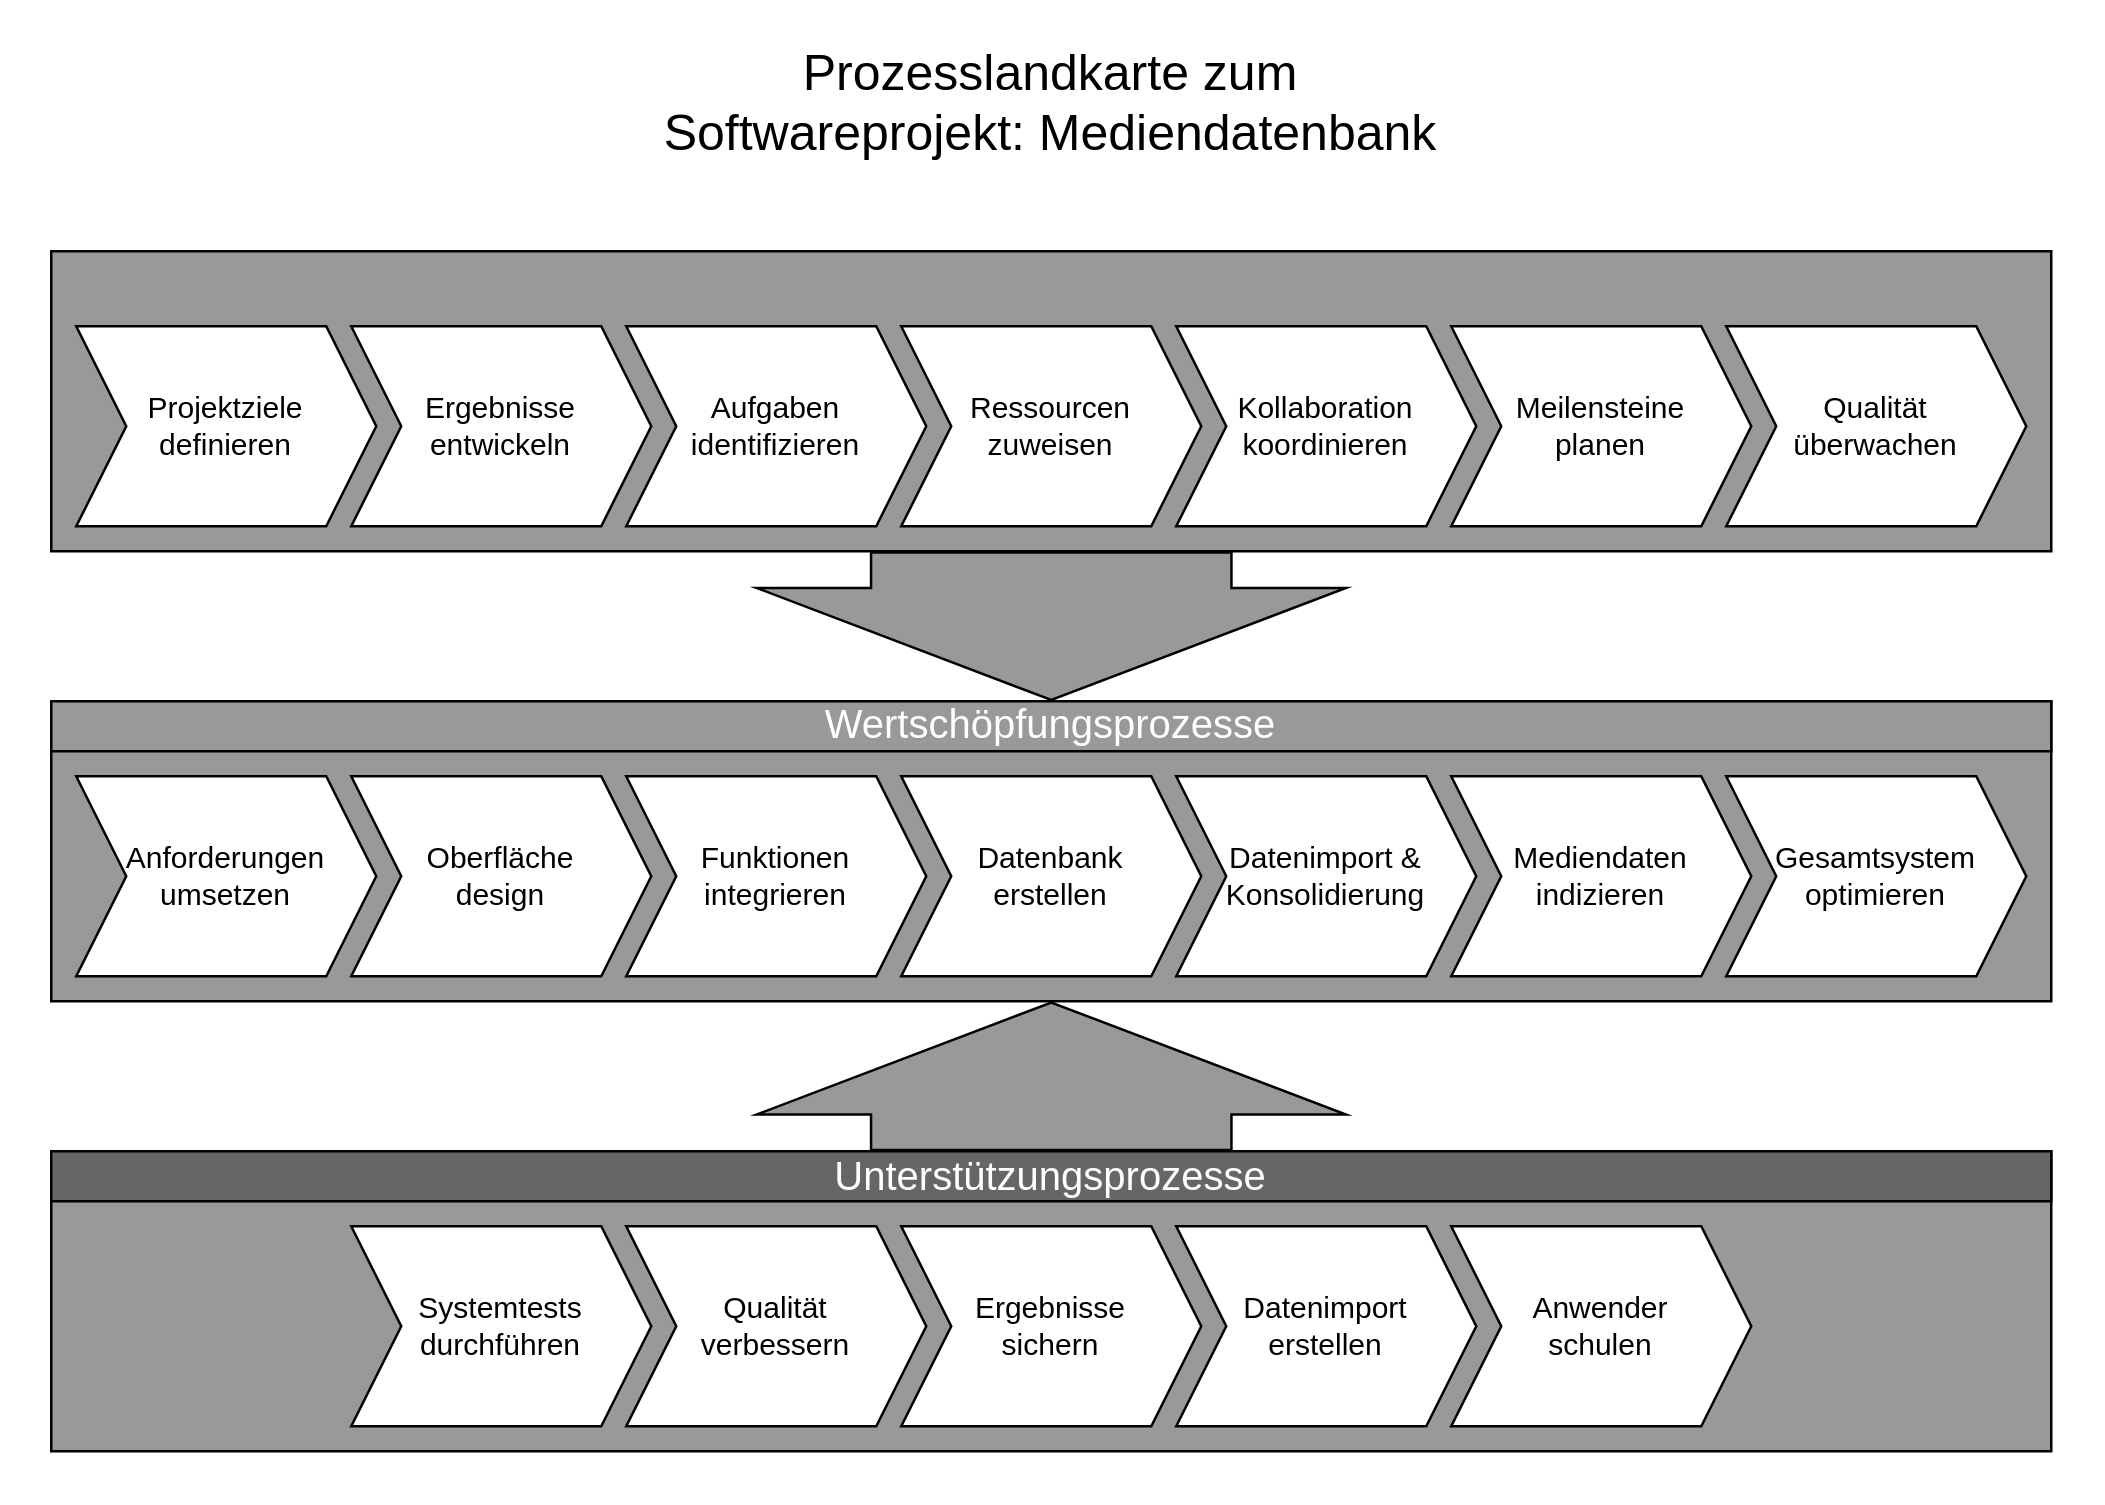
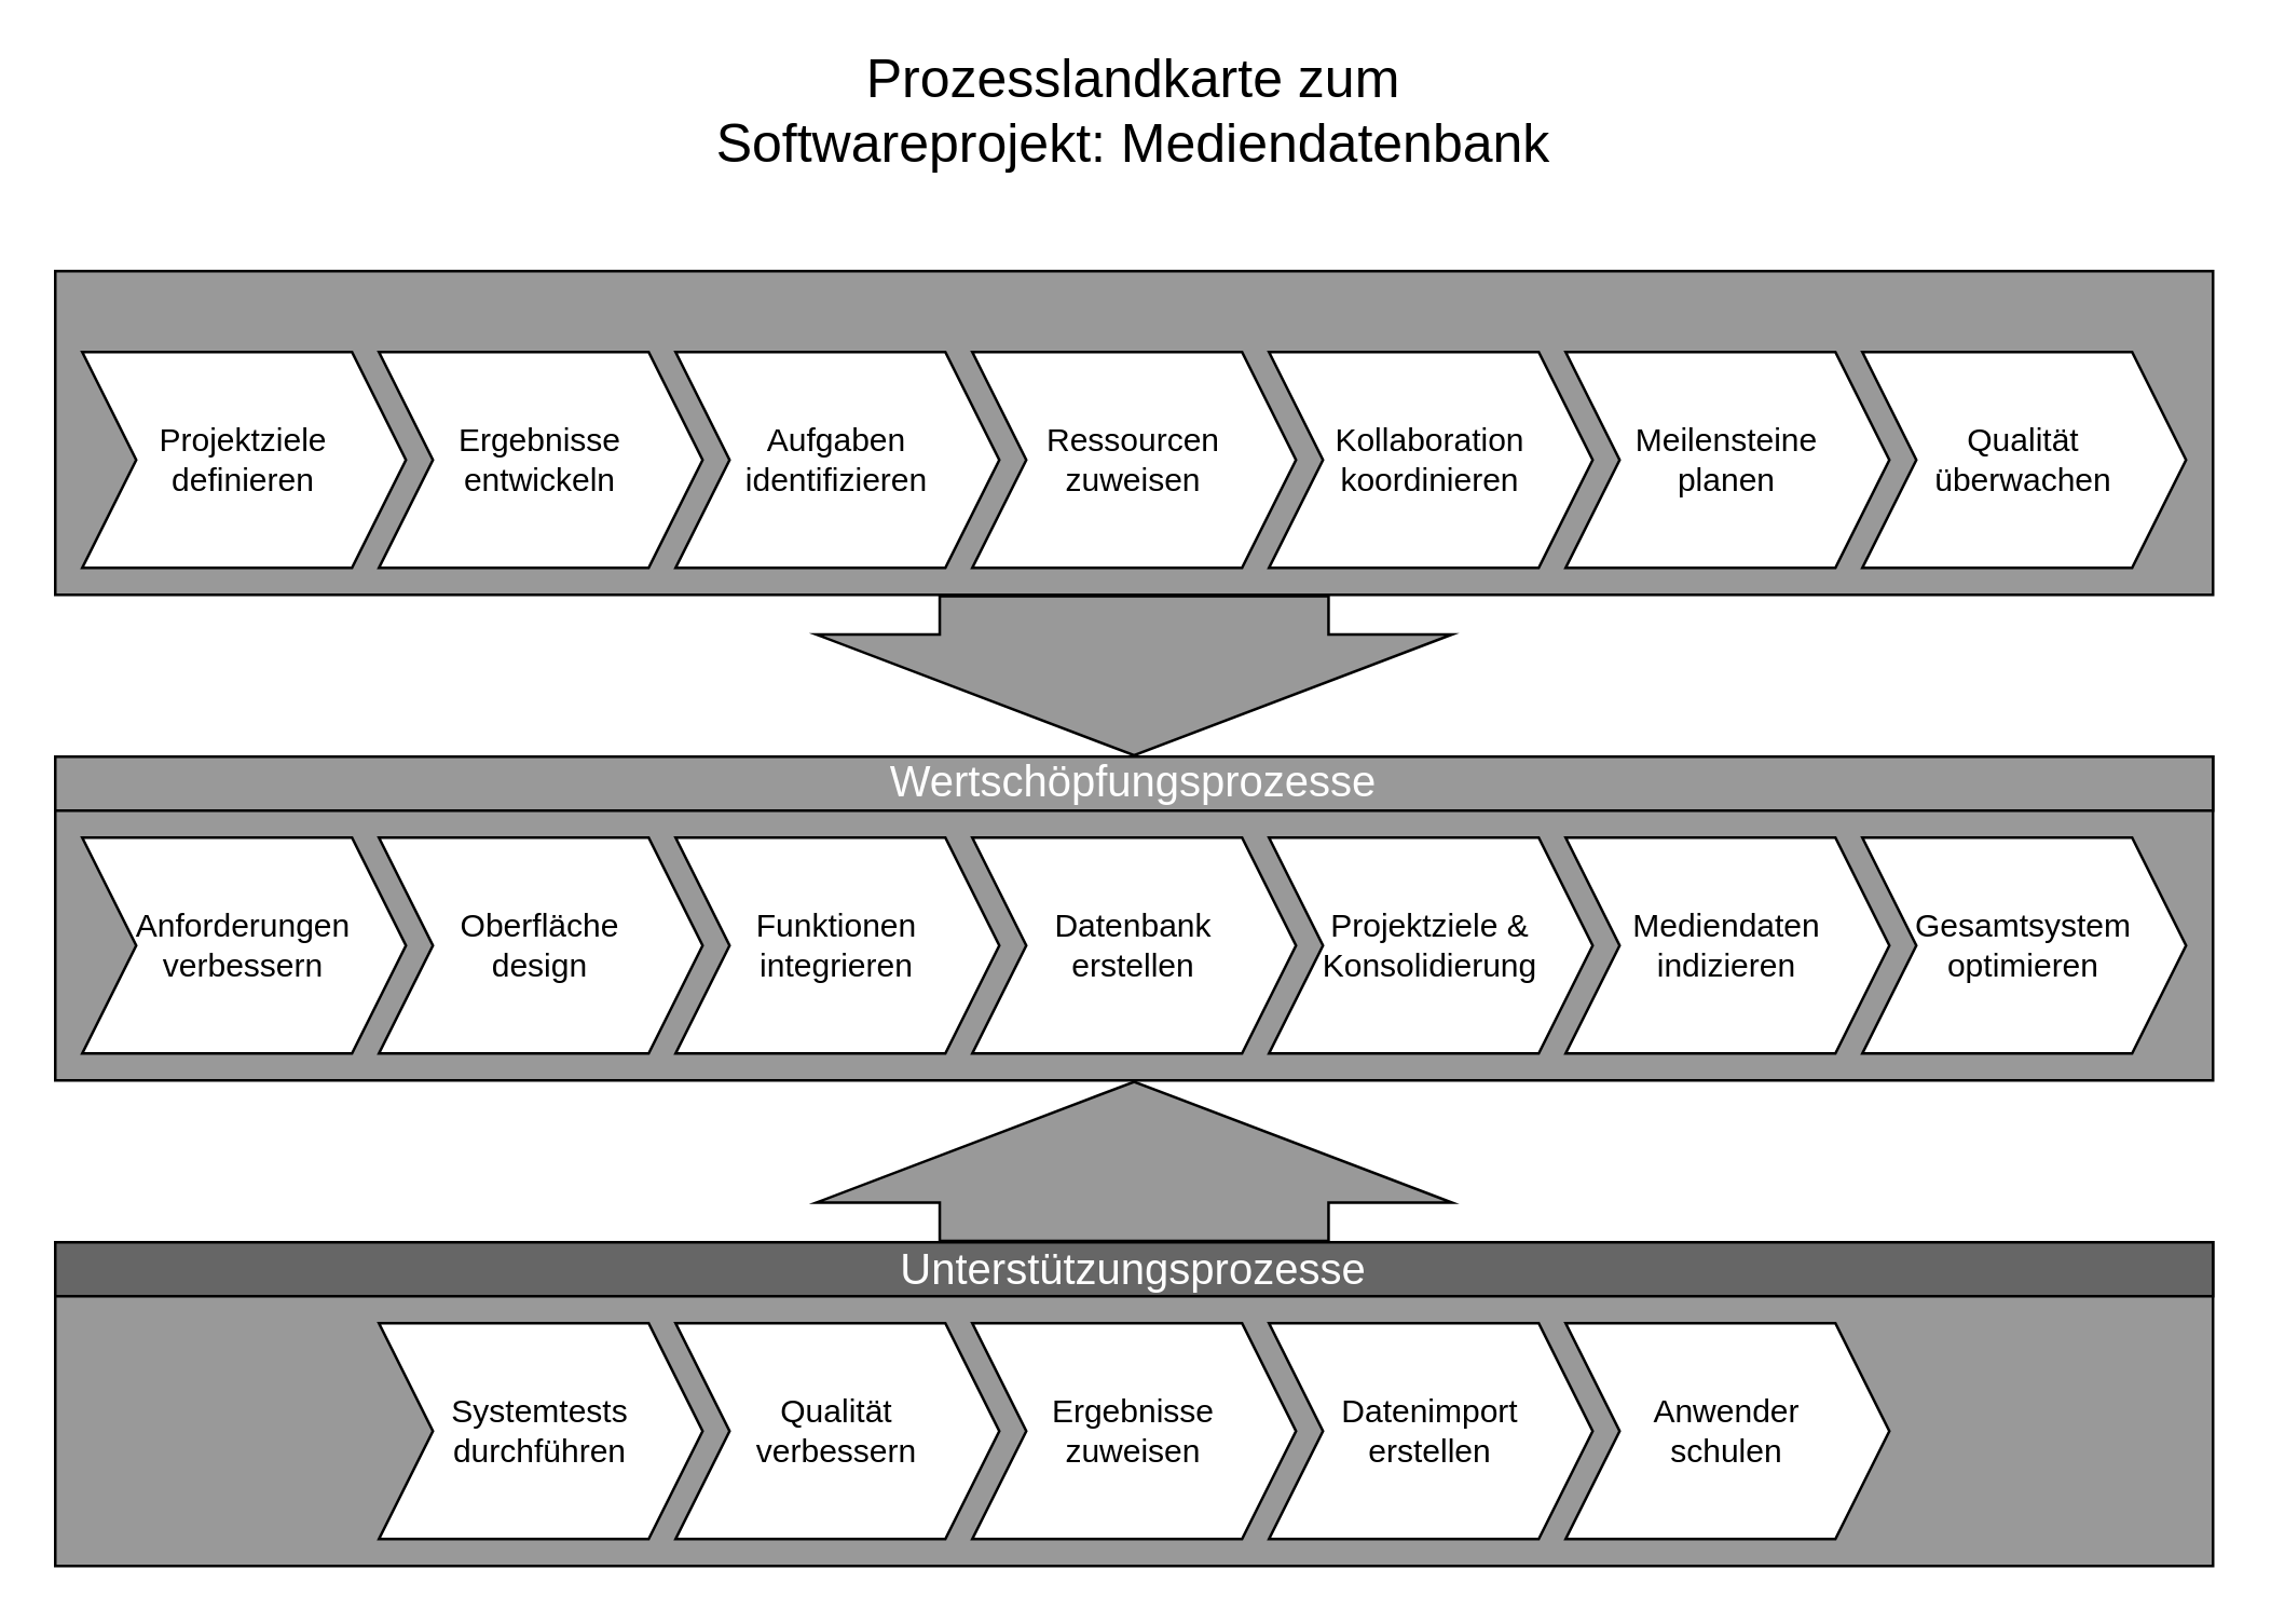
  <mxCell id="0" />
  <mxCell id="1" parent="0" />
  <mxCell id="2" value="" style="rounded=0;whiteSpace=wrap;html=1;fillColor=#999999;" vertex="1" parent="1"><mxGeometry y="100" width="800" height="120" as="geometry" x="20" /></mxCell>
  <mxCell id="3" value="" style="rounded=0;whiteSpace=wrap;html=1;fillColor=#999999;" vertex="1" parent="1"><mxGeometry y="280" width="800" height="120" as="geometry" x="20" /></mxCell>
  <mxCell id="4" value="" style="rounded=0;whiteSpace=wrap;html=1;fillColor=#999999;" vertex="1" parent="1"><mxGeometry y="460" width="800" height="120" as="geometry" x="20" /></mxCell>
  <mxCell id="5" value="" style="shape=flexArrow;endArrow=classic;html=5;rounded=0;entryX=0.074;entryY=0;entryDx=0;entryDy=0;entryPerimeter=0;endWidth=90.595;endSize=14.608;width=144.167;fillColor=#999999;" edge="1" parent="1"><mxGeometry width="50" height="50" relative="1" as="geometry"><mxPoint x="420" y="220" as="sourcePoint" /><mxPoint x="420" y="280" as="targetPoint" /></mxGeometry></mxCell>
  <mxCell id="6" value="" style="shape=flexArrow;endArrow=classic;html=5;rounded=0;entryX=0.074;entryY=0;entryDx=0;entryDy=0;entryPerimeter=0;endWidth=90.595;endSize=14.608;width=144.167;fillColor=#999999;" edge="1" parent="1"><mxGeometry width="50" height="50" relative="1" as="geometry"><mxPoint x="420" y="460" as="sourcePoint" /><mxPoint x="420" y="400" as="targetPoint" /></mxGeometry></mxCell>
  <mxCell id="7" value="&lt;p class=&quot;MsoNormal&quot;&gt;&lt;span style=&quot;font-size:12.0pt;line-height:115%;&lt;br/&gt;font-family:&amp;quot;Aptos&amp;quot;,sans-serif;mso-ascii-theme-font:minor-latin;mso-fareast-font-family:&lt;br/&gt;Aptos;mso-fareast-theme-font:minor-latin;mso-hansi-theme-font:minor-latin;&lt;br/&gt;mso-bidi-font-family:&amp;quot;Times New Roman&amp;quot;;mso-bidi-theme-font:minor-bidi;&lt;br/&gt;mso-ansi-language:DE;mso-fareast-language:EN-US;mso-bidi-language:AR-SA&quot;&gt;&lt;font color=&quot;#ffffff&quot;&gt;Wertschöpfungsprozesse&lt;/font&gt;&lt;/span&gt;&lt;br&gt;&lt;/p&gt;" style="rounded=0;whiteSpace=wrap;html=1;fillColor=#999999;" vertex="1" parent="1"><mxGeometry y="280" width="800" height="20" as="geometry" x="20" /></mxCell>
  <mxCell id="8" value="&lt;p class=&quot;MsoNormal&quot;&gt;&lt;font color=&quot;#ffffff&quot; style=&quot;font-size: 16px;&quot;&gt;Unterstützungsprozesse&lt;/font&gt;&lt;/p&gt;" style="rounded=0;whiteSpace=wrap;html=1;fillColor=#666666;" vertex="1" parent="1"><mxGeometry y="460" width="800" height="20" as="geometry" x="20" /></mxCell>
  <mxCell id="9" value="Projektziele definieren" style="shape=step;perimeter=stepPerimeter;whiteSpace=wrap;html=1;fixedSize=1;" vertex="1" parent="1"><mxGeometry x="30" y="130" width="120" height="80" as="geometry" /></mxCell>
  <mxCell id="10" value="Aufgaben identifizieren" style="shape=step;perimeter=stepPerimeter;whiteSpace=wrap;html=1;fixedSize=1;" vertex="1" parent="1"><mxGeometry x="250" y="130" width="120" height="80" as="geometry" /></mxCell>
  <mxCell id="11" value="Ressourcen&lt;br&gt;zuweisen" style="shape=step;perimeter=stepPerimeter;whiteSpace=wrap;html=1;fixedSize=1;" vertex="1" parent="1"><mxGeometry x="360" y="130" width="120" height="80" as="geometry" /></mxCell>
  <mxCell id="12" value="Meilensteine &lt;br&gt;planen" style="shape=step;perimeter=stepPerimeter;whiteSpace=wrap;html=1;fixedSize=1;" vertex="1" parent="1"><mxGeometry x="580" y="130" width="120" height="80" as="geometry" /></mxCell>
  <mxCell id="13" value="Ergebnisse&lt;br&gt;entwickeln" style="shape=step;perimeter=stepPerimeter;whiteSpace=wrap;html=1;fixedSize=1;" vertex="1" parent="1"><mxGeometry x="140" y="130" width="120" height="80" as="geometry" /></mxCell>
  <mxCell id="14" value="Qualität&lt;br&gt;überwachen" style="shape=step;perimeter=stepPerimeter;whiteSpace=wrap;html=1;fixedSize=1;" vertex="1" parent="1"><mxGeometry x="690" y="130" width="120" height="80" as="geometry" /></mxCell>
  <mxCell id="15" value="Kollaboration&lt;br&gt;koordinieren" style="shape=step;perimeter=stepPerimeter;whiteSpace=wrap;html=1;fixedSize=1;" vertex="1" parent="1"><mxGeometry x="470" y="130" width="120" height="80" as="geometry" /></mxCell>
  <mxCell id="16" value="Datenbank&lt;br&gt;erstellen" style="shape=step;perimeter=stepPerimeter;whiteSpace=wrap;html=1;fixedSize=1;" vertex="1" parent="1"><mxGeometry x="360" y="310" width="120" height="80" as="geometry" /></mxCell>
  <mxCell id="17" value="Funktionen&lt;br&gt;integrieren" style="shape=step;perimeter=stepPerimeter;whiteSpace=wrap;html=1;fixedSize=1;" vertex="1" parent="1"><mxGeometry x="250" y="310" width="120" height="80" as="geometry" /></mxCell>
- <mxCell id="18" value="Datenimport &amp;amp;&lt;br&gt;Konsolidierung" style="shape=step;perimeter=stepPerimeter;whiteSpace=wrap;html=1;fixedSize=1;" vertex="1" parent="1"><mxGeometry x="470" y="310" width="120" height="80" as="geometry" /></mxCell>
+ <mxCell id="18" value="Projektziele &amp;amp;&lt;br&gt;Konsolidierung" style="shape=step;perimeter=stepPerimeter;whiteSpace=wrap;html=1;fixedSize=1;" vertex="1" parent="1"><mxGeometry x="470" y="310" width="120" height="80" as="geometry" /></mxCell>
  <mxCell id="19" value="Mediendaten&lt;br&gt;indizieren" style="shape=step;perimeter=stepPerimeter;whiteSpace=wrap;html=1;fixedSize=1;" vertex="1" parent="1"><mxGeometry x="580" y="310" width="120" height="80" as="geometry" /></mxCell>
  <mxCell id="20" value="Oberfläche&lt;br&gt;design" style="shape=step;perimeter=stepPerimeter;whiteSpace=wrap;html=1;fixedSize=1;" vertex="1" parent="1"><mxGeometry x="140" y="310" width="120" height="80" as="geometry" /></mxCell>
- <mxCell id="21" value="Anforderungen&lt;br&gt;umsetzen" style="shape=step;perimeter=stepPerimeter;whiteSpace=wrap;html=1;fixedSize=1;" vertex="1" parent="1"><mxGeometry x="30" y="310" width="120" height="80" as="geometry" /></mxCell>
+ <mxCell id="21" value="Anforderungen&lt;br&gt;verbessern" style="shape=step;perimeter=stepPerimeter;whiteSpace=wrap;html=1;fixedSize=1;" vertex="1" parent="1"><mxGeometry x="30" y="310" width="120" height="80" as="geometry" /></mxCell>
  <mxCell id="22" value="Gesamtsystem&lt;br&gt;optimieren" style="shape=step;perimeter=stepPerimeter;whiteSpace=wrap;html=1;fixedSize=1;" vertex="1" parent="1"><mxGeometry x="690" y="310" width="120" height="80" as="geometry" /></mxCell>
  <mxCell id="23" value="Systemtests&lt;br&gt;durchführen" style="shape=step;perimeter=stepPerimeter;whiteSpace=wrap;html=1;fixedSize=1;" vertex="1" parent="1"><mxGeometry x="140" y="490" width="120" height="80" as="geometry" /></mxCell>
  <mxCell id="24" value="Qualität&lt;br&gt;verbessern" style="shape=step;perimeter=stepPerimeter;whiteSpace=wrap;html=1;fixedSize=1;" vertex="1" parent="1"><mxGeometry x="250" y="490" width="120" height="80" as="geometry" /></mxCell>
- <mxCell id="25" value="Ergebnisse&lt;br&gt;sichern" style="shape=step;perimeter=stepPerimeter;whiteSpace=wrap;html=1;fixedSize=1;" vertex="1" parent="1"><mxGeometry x="360" y="490" width="120" height="80" as="geometry" /></mxCell>
+ <mxCell id="25" value="Ergebnisse&lt;br&gt;zuweisen" style="shape=step;perimeter=stepPerimeter;whiteSpace=wrap;html=1;fixedSize=1;" vertex="1" parent="1"><mxGeometry x="360" y="490" width="120" height="80" as="geometry" /></mxCell>
  <mxCell id="26" value="Datenimport&lt;br&gt;erstellen" style="shape=step;perimeter=stepPerimeter;whiteSpace=wrap;html=1;fixedSize=1;" vertex="1" parent="1"><mxGeometry x="470" y="490" width="120" height="80" as="geometry" /></mxCell>
  <mxCell id="27" value="Anwender&lt;br&gt;schulen" style="shape=step;perimeter=stepPerimeter;whiteSpace=wrap;html=1;fixedSize=1;" vertex="1" parent="1"><mxGeometry x="580" y="490" width="120" height="80" as="geometry" /></mxCell>
  <mxCell id="28" value="&lt;font style=&quot;font-size: 20px;&quot;&gt;Prozesslandkarte zum&lt;br&gt;Softwareprojekt: Mediendatenbank&lt;/font&gt;" style="text;html=1;align=center;verticalAlign=middle;whiteSpace=wrap;rounded=0;fillColor=#FFFFFF;" vertex="1" parent="1"><mxGeometry x="200" y="20" width="440" height="40" as="geometry" /></mxCell>
